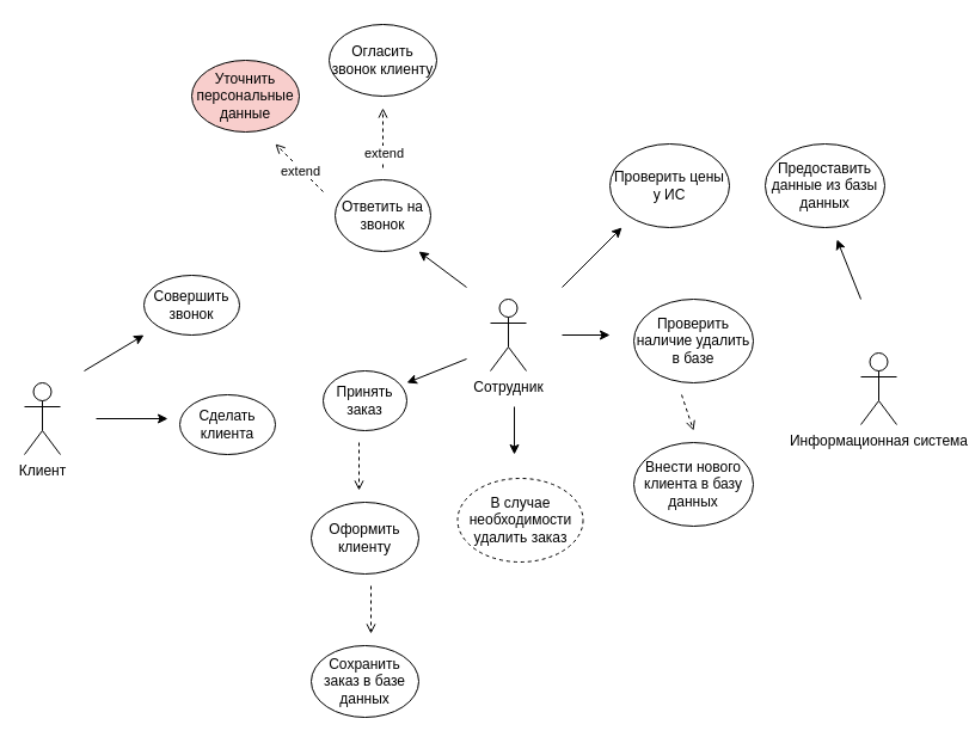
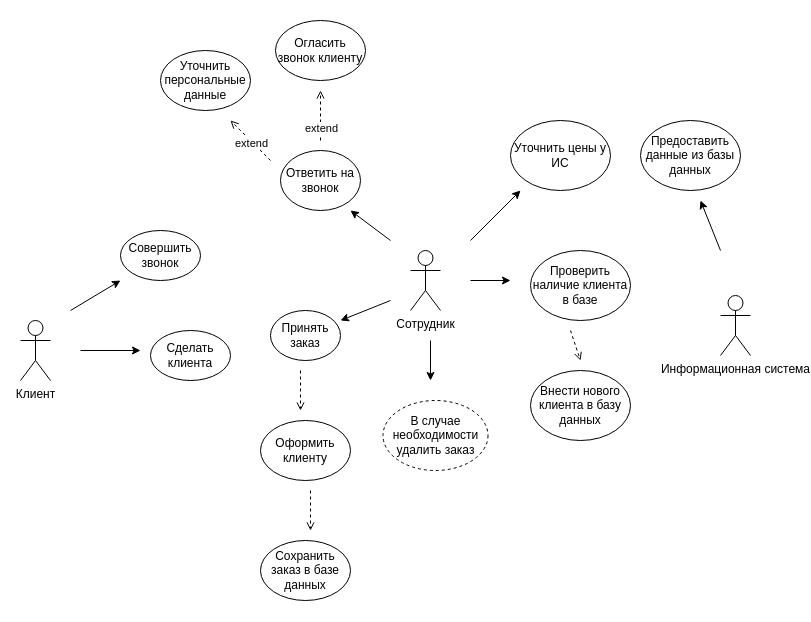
  <mxCell id="0" />
  <mxCell id="1" parent="0" />
  <mxCell id="2" value="Клиент" style="shape=umlActor;verticalLabelPosition=bottom;verticalAlign=top;html=1;outlineConnect=0;" parent="1" vertex="1"><mxGeometry x="20" y="320" width="30" height="60" as="geometry" /></mxCell>
  <mxCell id="3" value="Сотрудник" style="shape=umlActor;verticalLabelPosition=bottom;verticalAlign=top;html=1;outlineConnect=0;" parent="1" vertex="1"><mxGeometry x="410" y="250" width="30" height="60" as="geometry" /></mxCell>
  <mxCell id="4" value="Информационная система" style="shape=umlActor;verticalLabelPosition=bottom;verticalAlign=top;html=1;" parent="1" vertex="1"><mxGeometry x="720" y="295" width="30" height="60" as="geometry" /></mxCell>
  <mxCell id="5" value="" style="endArrow=open;html=1;rounded=0;dashed=1;endFill=0;" parent="1" edge="1"><mxGeometry width="50" height="50" relative="1" as="geometry"><mxPoint x="320" y="140" as="sourcePoint" /><mxPoint x="320" y="90" as="targetPoint" /></mxGeometry></mxCell>
  <mxCell id="6" value="extend" style="edgeLabel;html=1;align=center;verticalAlign=middle;resizable=0;points=[];" vertex="1" connectable="0" parent="5"><mxGeometry x="-0.48" relative="1" as="geometry"><mxPoint as="offset" /></mxGeometry></mxCell>
  <mxCell id="7" value="" style="endArrow=classic;html=1;rounded=0;" parent="1" edge="1"><mxGeometry width="50" height="50" relative="1" as="geometry"><mxPoint x="720" y="250" as="sourcePoint" /><mxPoint x="700" y="200" as="targetPoint" /></mxGeometry></mxCell>
  <mxCell id="8" value="" style="endArrow=classic;html=1;rounded=0;" parent="1" edge="1"><mxGeometry width="50" height="50" relative="1" as="geometry"><mxPoint x="470" y="240" as="sourcePoint" /><mxPoint x="520" y="190" as="targetPoint" /></mxGeometry></mxCell>
  <mxCell id="9" value="" style="endArrow=classic;html=1;rounded=0;" parent="1" edge="1"><mxGeometry width="50" height="50" relative="1" as="geometry"><mxPoint x="470" y="280" as="sourcePoint" /><mxPoint x="510" y="280" as="targetPoint" /></mxGeometry></mxCell>
  <mxCell id="10" value="" style="endArrow=classic;html=1;rounded=0;" parent="1" edge="1"><mxGeometry width="50" height="50" relative="1" as="geometry"><mxPoint x="390" y="300" as="sourcePoint" /><mxPoint x="340" y="320" as="targetPoint" /></mxGeometry></mxCell>
  <mxCell id="11" value="" style="endArrow=classic;html=1;rounded=0;" parent="1" edge="1"><mxGeometry width="50" height="50" relative="1" as="geometry"><mxPoint x="80" y="350" as="sourcePoint" /><mxPoint x="140" y="350" as="targetPoint" /></mxGeometry></mxCell>
  <mxCell id="12" value="" style="endArrow=classic;html=1;rounded=0;" parent="1" edge="1"><mxGeometry width="50" height="50" relative="1" as="geometry"><mxPoint x="390" y="240" as="sourcePoint" /><mxPoint x="350" y="210" as="targetPoint" /></mxGeometry></mxCell>
  <mxCell id="13" value="" style="endArrow=classic;html=1;rounded=0;" parent="1" edge="1"><mxGeometry width="50" height="50" relative="1" as="geometry"><mxPoint x="70" y="310" as="sourcePoint" /><mxPoint x="120" y="280" as="targetPoint" /></mxGeometry></mxCell>
  <mxCell id="14" value="" style="endArrow=open;html=1;rounded=0;dashed=1;endFill=0;" parent="1" edge="1"><mxGeometry width="50" height="50" relative="1" as="geometry"><mxPoint x="270" y="160" as="sourcePoint" /><mxPoint x="230" y="120" as="targetPoint" /></mxGeometry></mxCell>
  <mxCell id="15" value="extend" style="edgeLabel;html=1;align=center;verticalAlign=middle;resizable=0;points=[];" vertex="1" connectable="0" parent="14"><mxGeometry x="-0.08" y="1" relative="1" as="geometry"><mxPoint as="offset" /></mxGeometry></mxCell>
  <mxCell id="16" value="" style="endArrow=open;html=1;rounded=0;dashed=1;endFill=0;" parent="1" edge="1"><mxGeometry width="50" height="50" relative="1" as="geometry"><mxPoint x="310" y="490" as="sourcePoint" /><mxPoint x="310" y="530" as="targetPoint" /></mxGeometry></mxCell>
  <mxCell id="17" value="" style="endArrow=open;html=1;rounded=0;dashed=1;endFill=0;" parent="1" edge="1"><mxGeometry width="50" height="50" relative="1" as="geometry"><mxPoint x="300" y="370" as="sourcePoint" /><mxPoint x="300" y="410" as="targetPoint" /></mxGeometry></mxCell>
  <mxCell id="18" value="" style="endArrow=open;html=1;rounded=0;dashed=1;endFill=0;" parent="1" edge="1"><mxGeometry width="50" height="50" relative="1" as="geometry"><mxPoint x="570" y="330" as="sourcePoint" /><mxPoint x="580" y="360" as="targetPoint" /></mxGeometry></mxCell>
  <mxCell id="19" value="Сохранить заказ в базе данных" style="ellipse;whiteSpace=wrap;html=1;" parent="1" vertex="1"><mxGeometry x="260" y="540" width="90" height="60" as="geometry" /></mxCell>
- <mxCell id="20" value="Проверить цены у ИС" style="ellipse;whiteSpace=wrap;html=1;" parent="1" vertex="1"><mxGeometry x="510" y="120" width="100" height="70" as="geometry" /></mxCell>
+ <mxCell id="20" value="Уточнить цены у ИС" style="ellipse;whiteSpace=wrap;html=1;" parent="1" vertex="1"><mxGeometry x="510" y="120" width="100" height="70" as="geometry" /></mxCell>
  <mxCell id="21" value="Предоставить данные из базы данных" style="ellipse;whiteSpace=wrap;html=1;" parent="1" vertex="1"><mxGeometry x="640" y="120" width="100" height="70" as="geometry" /></mxCell>
  <mxCell id="22" value="Принять заказ" style="ellipse;whiteSpace=wrap;html=1;" parent="1" vertex="1"><mxGeometry x="270" y="310" width="70" height="50" as="geometry" /></mxCell>
  <mxCell id="23" value="Сделать клиента" style="ellipse;whiteSpace=wrap;html=1;" parent="1" vertex="1"><mxGeometry x="150" y="330" width="80" height="50" as="geometry" /></mxCell>
  <mxCell id="24" value="Ответить на звонок" style="ellipse;whiteSpace=wrap;html=1;" parent="1" vertex="1"><mxGeometry x="280" y="150" width="80" height="60" as="geometry" /></mxCell>
  <mxCell id="25" value="Совершить звонок" style="ellipse;whiteSpace=wrap;html=1;" parent="1" vertex="1"><mxGeometry x="120" y="230" width="80" height="50" as="geometry" /></mxCell>
  <mxCell id="26" value="" style="endArrow=classic;html=1;rounded=0;" parent="1" edge="1"><mxGeometry width="50" height="50" relative="1" as="geometry"><mxPoint x="430" y="340" as="sourcePoint" /><mxPoint x="430" y="380" as="targetPoint" /></mxGeometry></mxCell>
  <mxCell id="27" value="Оформить клиенту" style="ellipse;whiteSpace=wrap;html=1;" parent="1" vertex="1"><mxGeometry x="260" y="420" width="90" height="60" as="geometry" /></mxCell>
- <mxCell id="28" value="Уточнить персональные данные" style="ellipse;whiteSpace=wrap;html=1;fillColor=#f8cecc;" parent="1" vertex="1"><mxGeometry x="160" y="50" width="90" height="60" as="geometry" /></mxCell>
- <mxCell id="29" value="Проверить наличие удалить в базе" style="ellipse;whiteSpace=wrap;html=1;" parent="1" vertex="1"><mxGeometry x="530" y="250" width="100" height="70" as="geometry" /></mxCell>
+ <mxCell id="28" value="Уточнить персональные данные" style="ellipse;whiteSpace=wrap;html=1;" parent="1" vertex="1"><mxGeometry x="160" y="50" width="90" height="60" as="geometry" /></mxCell>
+ <mxCell id="29" value="Проверить наличие клиента в базе" style="ellipse;whiteSpace=wrap;html=1;" parent="1" vertex="1"><mxGeometry x="530" y="250" width="100" height="70" as="geometry" /></mxCell>
  <mxCell id="30" value="Огласить звонок клиенту" style="ellipse;whiteSpace=wrap;html=1;" parent="1" vertex="1"><mxGeometry x="275" y="20" width="90" height="60" as="geometry" /></mxCell>
  <mxCell id="31" value="Внести нового клиента в базу данных" style="ellipse;whiteSpace=wrap;html=1;" parent="1" vertex="1"><mxGeometry x="530" y="370" width="100" height="70" as="geometry" /></mxCell>
  <mxCell id="32" value="В случае необходимости удалить заказ" style="ellipse;whiteSpace=wrap;html=1;dashed=1;" parent="1" vertex="1"><mxGeometry x="382.5" y="400" width="105" height="70" as="geometry" /></mxCell>
